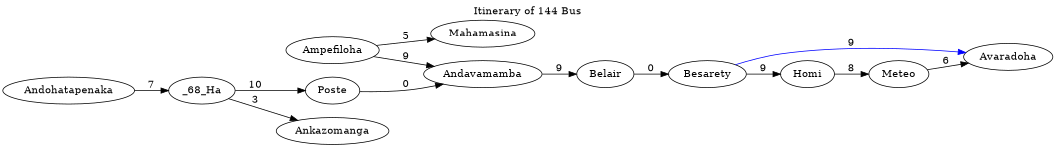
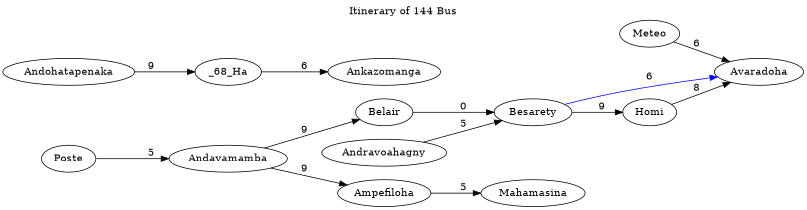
  digraph {
    label="Itinerary of 144 Bus"
    labelloc=t
    rankdir=LR
    edge [weight=9]
    Andavamamba
    Ampefiloha
    Belair
    Mahamasina
    Besarety
    n6 [label=_68_Ha]
    Poste
    Ankazomanga
    Andohatapenaka
    Avaradoha
    Homi
+   Andravoahagny
    Meteo
-   Ampefiloha -> Andavamamba [label=9]
+   Andavamamba -> Ampefiloha [label=9]
    Andavamamba -> Belair [label=9]
    Ampefiloha -> Mahamasina [label=5 weight=8]
    Belair -> Besarety [label=0 weight=7]
-   Besarety -> Avaradoha [color=blue label=9 weight=6]
+   Besarety -> Avaradoha [color=blue label=6 weight=6]
    Besarety -> Homi [label=9]
-   n6 -> Poste [label=10 weight=10]
-   n6 -> Ankazomanga [label=3 weight=6]
-   Poste -> Andavamamba [label=0 weight=5]
-   Andohatapenaka -> n6 [label=7 weight=7]
-   Homi -> Meteo [label=8 weight=8]
+   n6 -> Ankazomanga [label=6 weight=6]
+   Poste -> Andavamamba [label=5 weight=5]
+   Andohatapenaka -> n6 [label=9 weight=7]
+   Homi -> Avaradoha [label=8 weight=8]
+   Andravoahagny -> Besarety [label=5 weight=5]
    Meteo -> Avaradoha [label=6 weight=6]
  }
